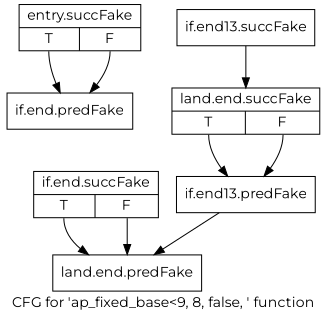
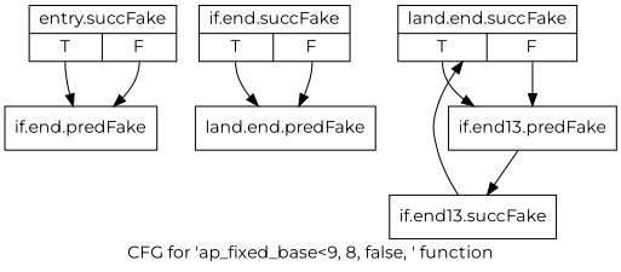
  digraph {
    fontname=Montserrat
    label="CFG for 'ap_fixed_base\<9, 8, false, ' function"
    node [filename="/tools/Xilinx/Vitis_HLS/2022.1/include/ap_fixed_base.h" fontname=Montserrat linenumber=857 shape=record]
    edge [execusionnum=0 filename="/tools/Xilinx/Vitis_HLS/2022.1/include/ap_fixed_base.h" fontname=Montserrat tailport=s0]
    n1 [label="{entry.succFake|{<s0>T|<s1>F}}" linenumber=854]
    n2 [label="{if.end.predFake}" linenumber=855]
    n3 [label="{if.end.succFake|{<s0>T|<s1>F}}"]
    n4 [label="{land.end.predFake}"]
    n5 [label="{land.end.succFake|{<s0>T|<s1>F}}" linenumber=880]
    n6 [label="{if.end13.predFake}" linenumber=951]
    n7 [label="{if.end13.succFake}" linenumber=951]
    n1 -> n2
    n1 -> n2 [tailport=s1 execusionnum="" filename=""]
    n3 -> n4 [filename=""]
    n3 -> n4 [tailport=s1 execusionnum="" filename=""]
    n5 -> n6
    n5 -> n6 [tailport=s1]
-   n6 -> n4 [tailport=""]
+   n6 -> n7 [tailport=""]
    n7 -> n5 [tailport=""]
  }
